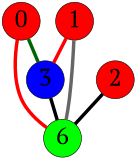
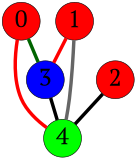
  graph {
    splines=true
    fontname="PT Serif"
    node [color=black fillcolor=red fixedsize=true fontname="PT Serif" fontsize=42 penwidth=1 shape=circle style=filled]
    edge [color=red penwidth=6 style=bold fontname="PT Serif"]
    0 [height=0.91667 width=0.91667]
    3 [fillcolor=blue height=0.91667 width=0.91667]
-   4 [fillcolor=green height=0.91667 label=6 width=0.91667]
+   4 [fillcolor=green height=0.91667 width=0.91667]
    1 [height=0.91667 width=0.91667]
    2 [height=0.91667 width=0.91667]
    0 -- 3 [color=darkgreen]
    0 -- 4
    3 -- 4 [color=black]
    1 -- 3
    1 -- 4 [color=gray40]
    2 -- 4 [color=black]
  }
